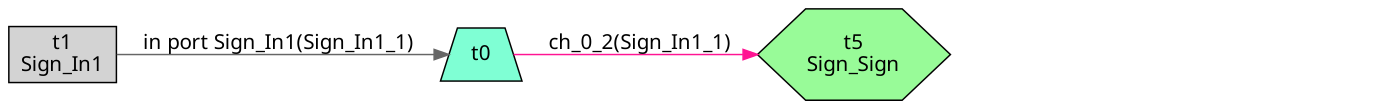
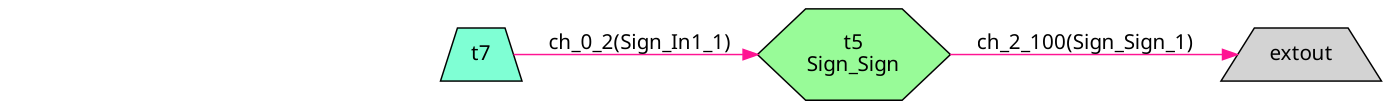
  digraph {
    fontname="Noto Sans"
    rankdir=LR
    node [fillcolor=lightgrey fontname="Noto Sans" shape=trapezium style=filled]
    edge [color=deeppink fontname="Noto Sans" style=solid]
    n1 [fillcolor=palegreen label="t5\nSign_Sign" shape=hexagon]
-   t0 [fillcolor=aquamarine]
-   n4 [label="t1\nSign_In1" shape=box]
+   n2 [label=extout]
+   t0 [fillcolor=aquamarine label=t7]
+   n1 -> n2 [label="ch_2_100(Sign_Sign_1)"]
    t0 -> n1 [label="ch_0_2(Sign_In1_1)"]
-   n4 -> t0 [color=gray40 label="in port Sign_In1(Sign_In1_1)"]
  }
